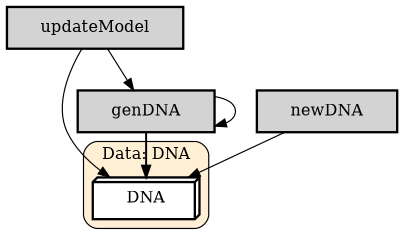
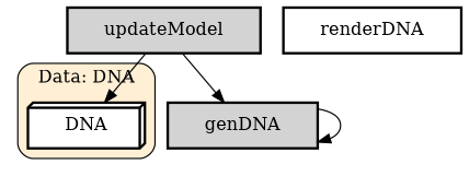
  digraph {
    fontname="DejaVu Serif"
    node [fillcolor=lightgrey fontname="DejaVu Serif" margin="0.4,0.1" shape=box style="filled,bold"]
    edge [color=black fontname="DejaVu Serif" penwidth=1]
    n1 [fillcolor=white label=DNA shape=box3d]
    n2 [label=genDNA]
-   n3 [label=newDNA]
+   n4 [fillcolor=white label=renderDNA]
    n5 [label=updateModel]
    subgraph cluster_1 {
      fillcolor=papayawhip
      label="Data: DNA"
      style="filled,rounded"
      n1
    }
-   n2 -> n1 [penwidth=1.6931471805599454]
    n2 -> n2
-   n3 -> n1
    n5 -> n1
    n5 -> n2
  }
